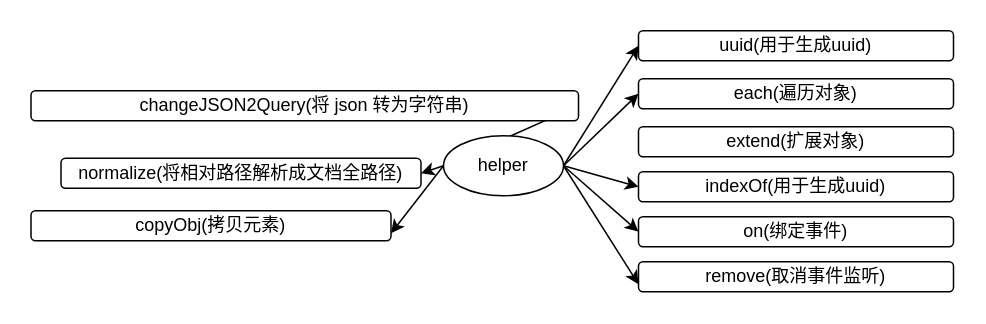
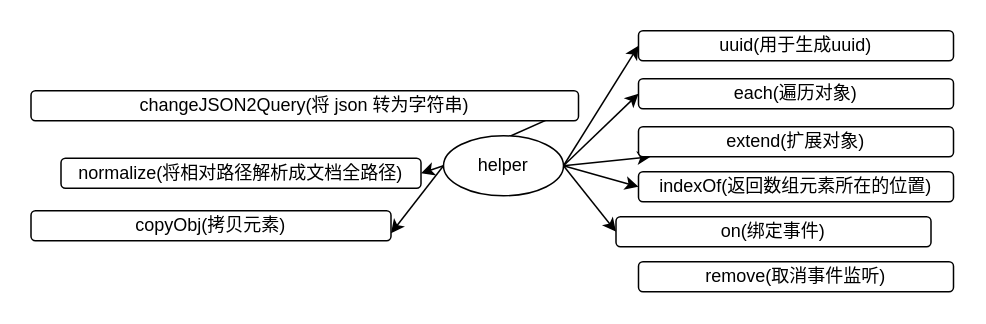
  <mxCell id="0" />
  <mxCell id="1" parent="0" />
  <mxCell id="2" value="uuid(用于生成uuid)" style="rounded=1;whiteSpace=wrap;html=1;" vertex="1" parent="1"><mxGeometry x="425" y="20" width="210" height="20" as="geometry" /></mxCell>
  <mxCell id="3" style="edgeStyle=none;rounded=0;orthogonalLoop=1;jettySize=auto;html=1;exitX=1;exitY=0.5;exitDx=0;exitDy=0;entryX=0;entryY=0.5;entryDx=0;entryDy=0;" edge="1" parent="1" source="11" target="2"><mxGeometry relative="1" as="geometry" /></mxCell>
  <mxCell id="4" style="edgeStyle=none;rounded=0;orthogonalLoop=1;jettySize=auto;html=1;exitX=1;exitY=0.5;exitDx=0;exitDy=0;entryX=0;entryY=0.5;entryDx=0;entryDy=0;" edge="1" parent="1" source="11" target="12"><mxGeometry relative="1" as="geometry" /></mxCell>
  <mxCell id="5" style="edgeStyle=none;rounded=0;orthogonalLoop=1;jettySize=auto;html=1;exitX=1;exitY=0.5;exitDx=0;exitDy=0;entryX=0;entryY=0.5;entryDx=0;entryDy=0;" edge="1" parent="1" source="11" target="14"><mxGeometry relative="1" as="geometry" /></mxCell>
  <mxCell id="6" style="edgeStyle=none;rounded=0;orthogonalLoop=1;jettySize=auto;html=1;exitX=1;exitY=0.5;exitDx=0;exitDy=0;entryX=0;entryY=0.5;entryDx=0;entryDy=0;" edge="1" parent="1" source="11" target="15"><mxGeometry relative="1" as="geometry" /></mxCell>
- <mxCell id="7" style="edgeStyle=none;rounded=0;orthogonalLoop=1;jettySize=auto;html=1;exitX=1;exitY=0.5;exitDx=0;exitDy=0;entryX=0;entryY=0.75;entryDx=0;entryDy=0;" edge="1" parent="1" source="11" target="16"><mxGeometry relative="1" as="geometry" /></mxCell>
+ <mxCell id="7" style="edgeStyle=none;rounded=0;orthogonalLoop=1;jettySize=auto;html=1;exitX=1;exitY=0.5;exitDx=0;exitDy=0;" edge="1" parent="1" source="11" target="13"><mxGeometry relative="1" as="geometry" /></mxCell>
  <mxCell id="8" style="edgeStyle=none;rounded=0;orthogonalLoop=1;jettySize=auto;html=1;exitX=0;exitY=0.5;exitDx=0;exitDy=0;entryX=1;entryY=0.5;entryDx=0;entryDy=0;" edge="1" parent="1" source="11" target="17"><mxGeometry relative="1" as="geometry" /></mxCell>
  <mxCell id="9" style="edgeStyle=none;rounded=0;orthogonalLoop=1;jettySize=auto;html=1;exitX=0;exitY=0.5;exitDx=0;exitDy=0;entryX=1;entryY=0.5;entryDx=0;entryDy=0;" edge="1" parent="1" source="11" target="18"><mxGeometry relative="1" as="geometry" /></mxCell>
  <mxCell id="10" style="edgeStyle=none;rounded=0;orthogonalLoop=1;jettySize=auto;html=1;exitX=0;exitY=0.5;exitDx=0;exitDy=0;entryX=1;entryY=0.75;entryDx=0;entryDy=0;" edge="1" parent="1" source="11" target="19"><mxGeometry relative="1" as="geometry" /></mxCell>
  <mxCell id="11" value="helper" style="ellipse;whiteSpace=wrap;html=1;" vertex="1" parent="1"><mxGeometry x="295" y="90" width="80" height="40" as="geometry" /></mxCell>
  <mxCell id="12" value="each(遍历对象)" style="rounded=1;whiteSpace=wrap;html=1;" vertex="1" parent="1"><mxGeometry x="425" y="52" width="210" height="20" as="geometry" /></mxCell>
  <mxCell id="13" value="extend(扩展对象)" style="rounded=1;whiteSpace=wrap;html=1;" vertex="1" parent="1"><mxGeometry x="425" y="84" width="210" height="20" as="geometry" /></mxCell>
- <mxCell id="14" value="indexOf(用于生成uuid)" style="rounded=1;whiteSpace=wrap;html=1;" vertex="1" parent="1"><mxGeometry x="425" y="114" width="210" height="20" as="geometry" /></mxCell>
- <mxCell id="15" value="on(绑定事件)" style="rounded=1;whiteSpace=wrap;html=1;" vertex="1" parent="1"><mxGeometry x="425" y="144" width="210" height="20" as="geometry" /></mxCell>
+ <mxCell id="14" value="indexOf(返回数组元素所在的位置)" style="rounded=1;whiteSpace=wrap;html=1;" vertex="1" parent="1"><mxGeometry x="425" y="114" width="210" height="20" as="geometry" /></mxCell>
+ <mxCell id="15" value="on(绑定事件)" style="rounded=1;whiteSpace=wrap;html=1;" vertex="1" parent="1"><mxGeometry x="410" y="144" width="210" height="20" as="geometry" /></mxCell>
  <mxCell id="16" value="remove(取消事件监听)" style="rounded=1;whiteSpace=wrap;html=1;" vertex="1" parent="1"><mxGeometry x="425" y="174" width="210" height="20" as="geometry" /></mxCell>
  <mxCell id="17" value="changeJSON2Query(将 json 转为字符串)" style="rounded=1;whiteSpace=wrap;html=1;" vertex="1" parent="1"><mxGeometry x="20" y="60" width="365" height="20" as="geometry" /></mxCell>
  <mxCell id="18" value="normalize(将相对路径解析成文档全路径)" style="rounded=1;whiteSpace=wrap;html=1;" vertex="1" parent="1"><mxGeometry x="40" y="105" width="240" height="20" as="geometry" /></mxCell>
  <mxCell id="19" value="copyObj(拷贝元素)" style="rounded=1;whiteSpace=wrap;html=1;" vertex="1" parent="1"><mxGeometry x="20" y="140" width="240" height="20" as="geometry" /></mxCell>
